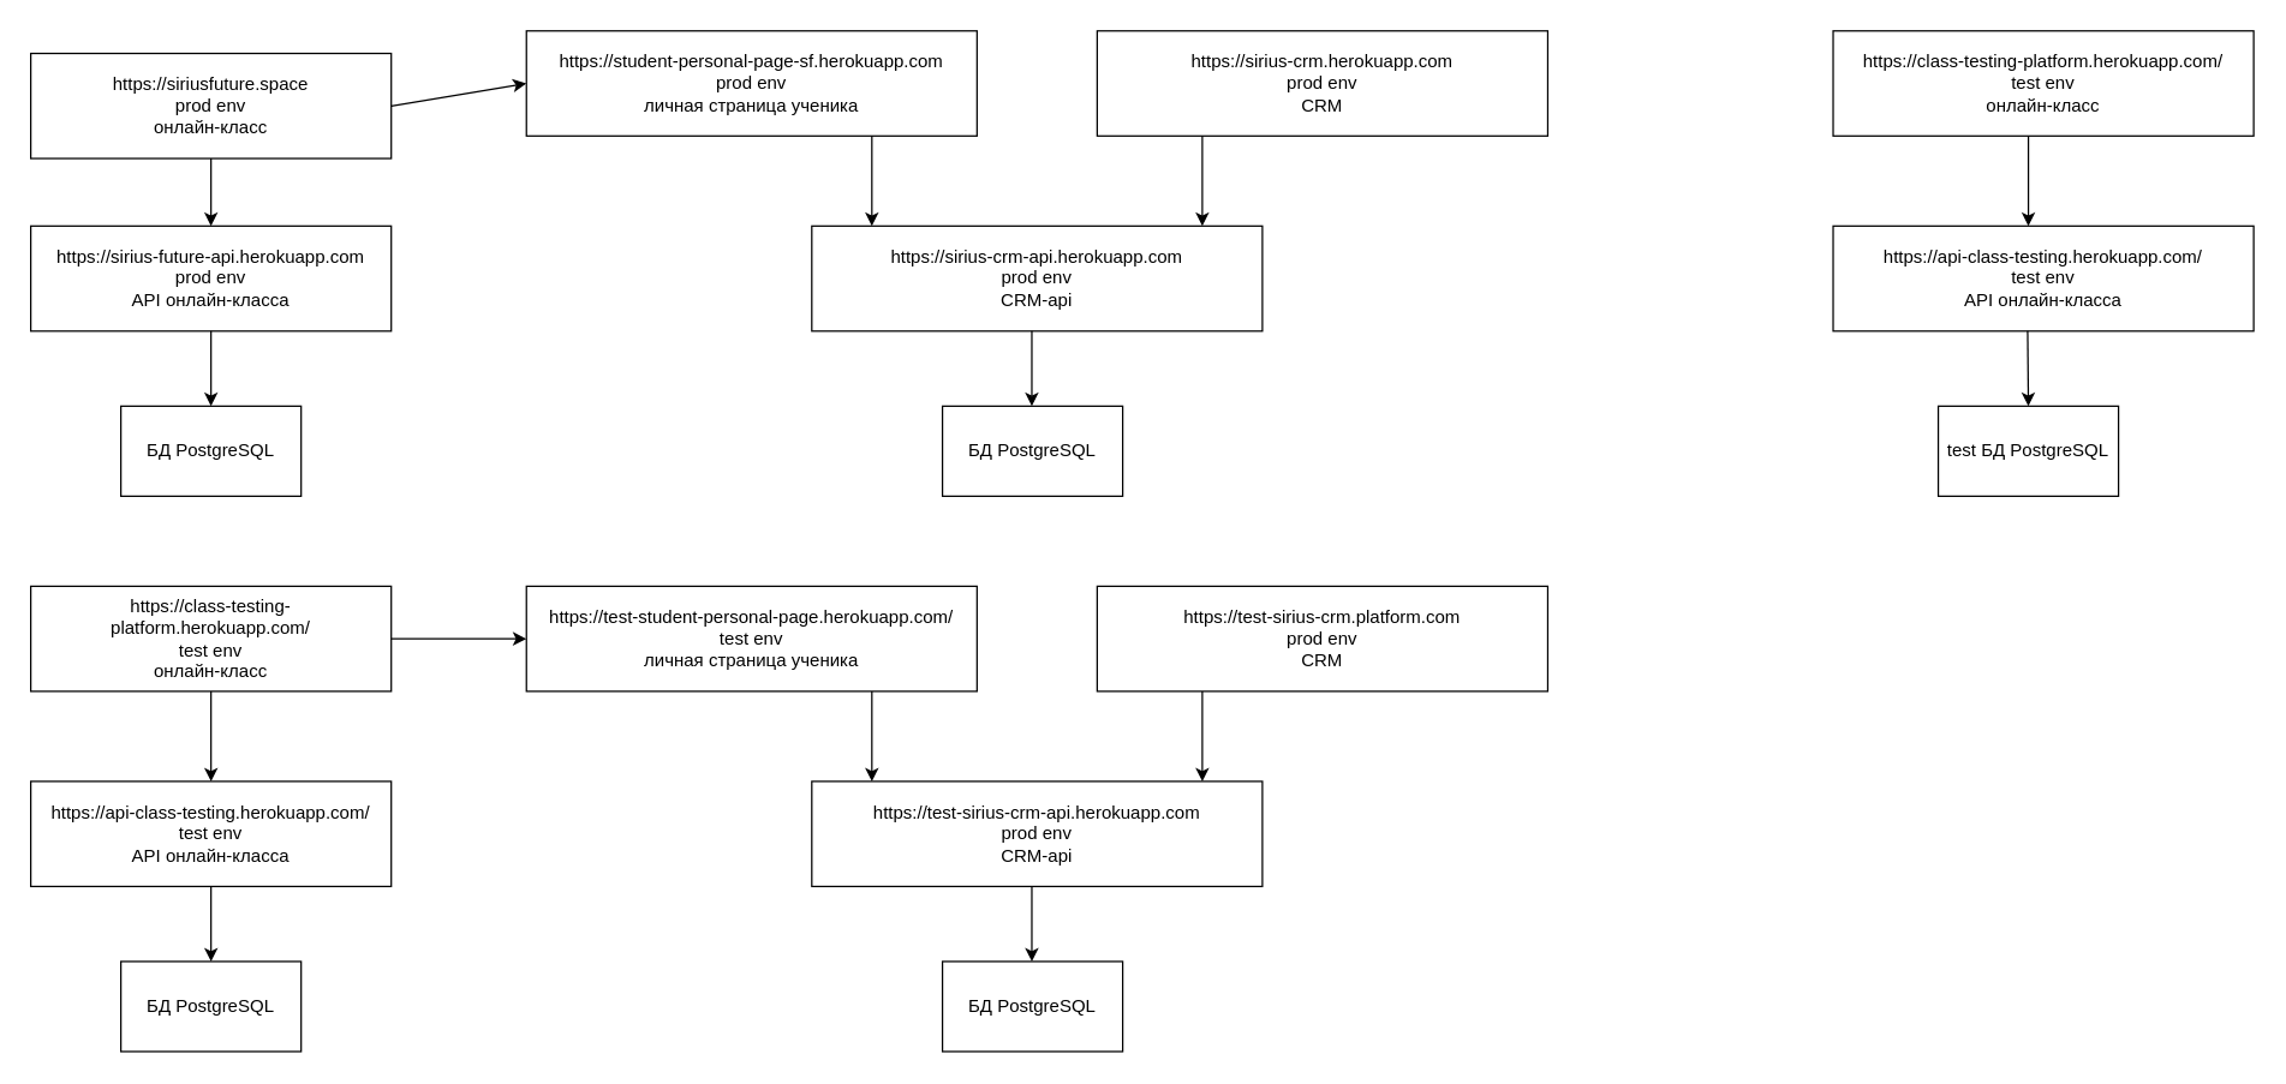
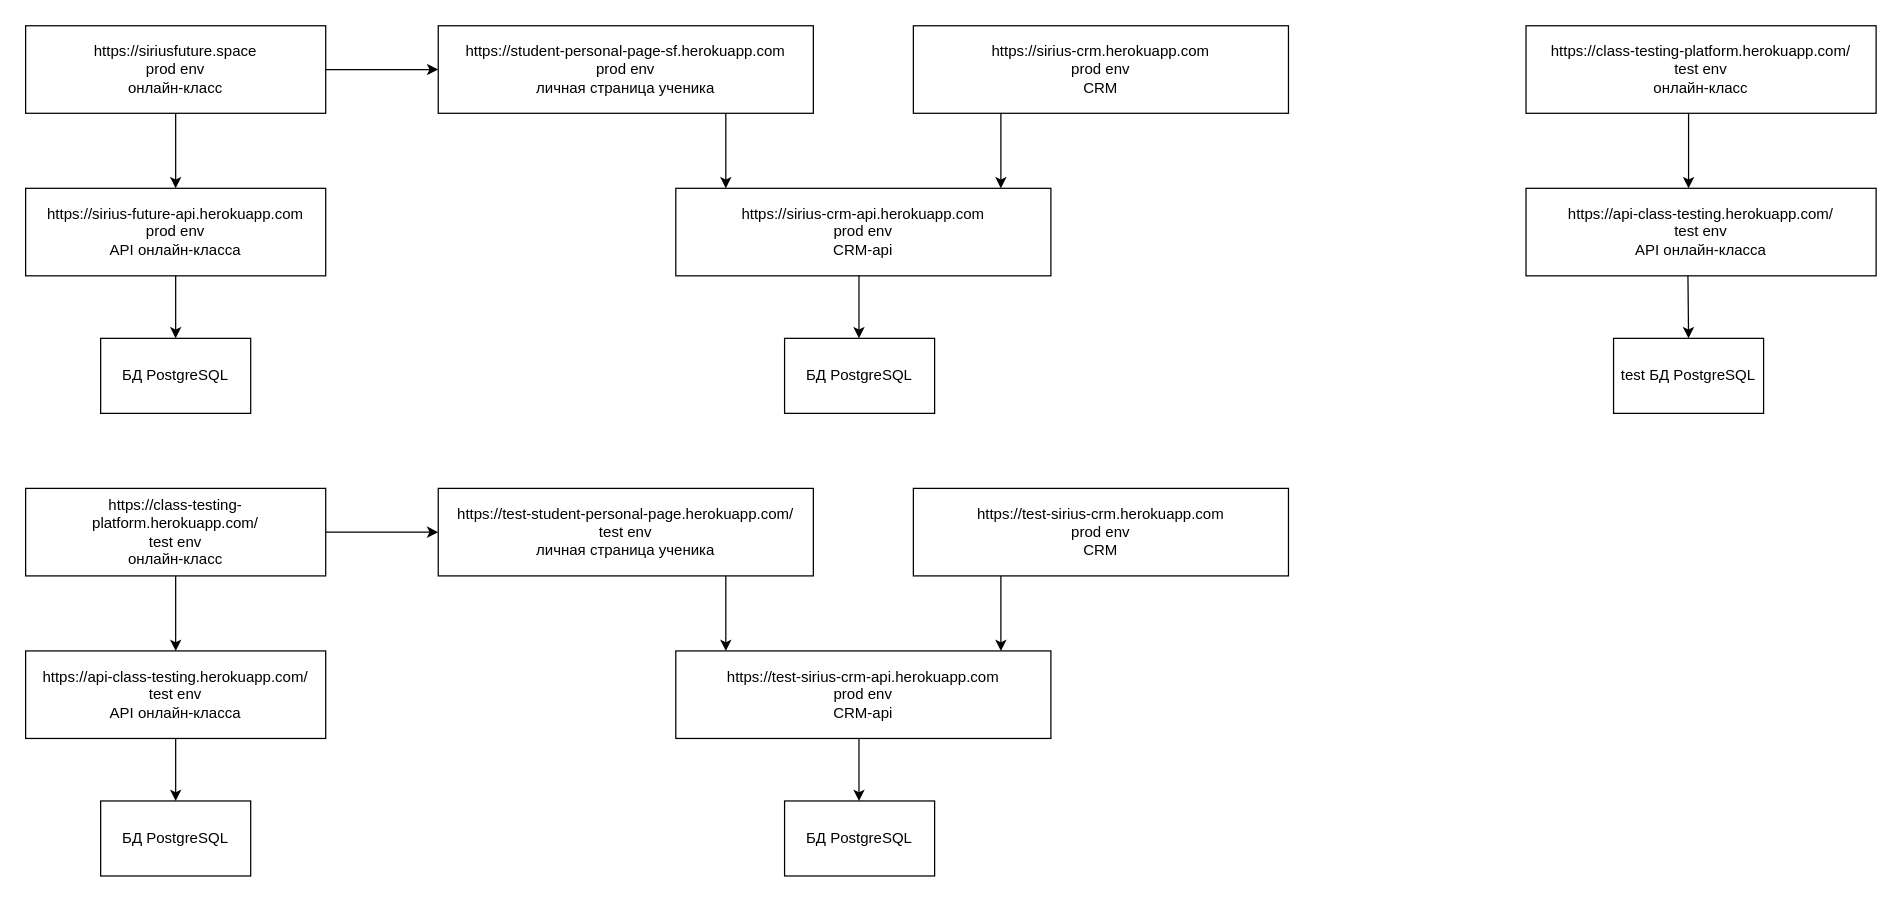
  <mxCell id="0" />
  <mxCell id="1" parent="0" />
- <mxCell id="2" value="https://siriusfuture.space&lt;br&gt;prod env&lt;br&gt;онлайн-класс" style="rounded=0;whiteSpace=wrap;html=1;" vertex="1" parent="1"><mxGeometry x="20" y="35" width="240" height="70" as="geometry" /></mxCell>
+ <mxCell id="2" value="https://siriusfuture.space&lt;br&gt;prod env&lt;br&gt;онлайн-класс" style="rounded=0;whiteSpace=wrap;html=1;" vertex="1" parent="1"><mxGeometry x="20" y="20" width="240" height="70" as="geometry" /></mxCell>
  <mxCell id="3" value="https://sirius-future-api.herokuapp.com&lt;br&gt;prod env&lt;br&gt;API онлайн-класса" style="rounded=0;whiteSpace=wrap;html=1;" vertex="1" parent="1"><mxGeometry x="20" y="150" width="240" height="70" as="geometry" /></mxCell>
  <mxCell id="4" value="" style="endArrow=classic;html=1;rounded=0;exitX=0.5;exitY=1;exitDx=0;exitDy=0;entryX=0.5;entryY=0;entryDx=0;entryDy=0;" edge="1" parent="1" source="2" target="3"><mxGeometry width="50" height="50" relative="1" as="geometry"><mxPoint x="190" y="170" as="sourcePoint" /><mxPoint x="240" y="120" as="targetPoint" /></mxGeometry></mxCell>
  <mxCell id="5" value="БД PostgreSQL" style="rounded=0;whiteSpace=wrap;html=1;" vertex="1" parent="1"><mxGeometry x="80" y="270" width="120" height="60" as="geometry" /></mxCell>
  <mxCell id="6" value="" style="endArrow=classic;html=1;rounded=0;exitX=0.5;exitY=1;exitDx=0;exitDy=0;entryX=0.5;entryY=0;entryDx=0;entryDy=0;" edge="1" parent="1" source="3" target="5"><mxGeometry width="50" height="50" relative="1" as="geometry"><mxPoint x="190" y="170" as="sourcePoint" /><mxPoint x="240" y="120" as="targetPoint" /></mxGeometry></mxCell>
  <mxCell id="7" value="https://class-testing-platform.herokuapp.com/&lt;br&gt;test env&lt;br&gt;онлайн-класс" style="rounded=0;whiteSpace=wrap;html=1;" vertex="1" parent="1"><mxGeometry x="1220" y="20" width="280" height="70" as="geometry" /></mxCell>
  <mxCell id="8" value="https://api-class-testing.herokuapp.com/&lt;br&gt;test env&lt;br&gt;API онлайн-класса" style="rounded=0;whiteSpace=wrap;html=1;" vertex="1" parent="1"><mxGeometry x="1220" y="150" width="280" height="70" as="geometry" /></mxCell>
  <mxCell id="9" value="test БД PostgreSQL" style="rounded=0;whiteSpace=wrap;html=1;" vertex="1" parent="1"><mxGeometry x="1290" y="270" width="120" height="60" as="geometry" /></mxCell>
  <mxCell id="10" value="" style="endArrow=classic;html=1;rounded=0;exitX=0.5;exitY=1;exitDx=0;exitDy=0;entryX=0.5;entryY=0;entryDx=0;entryDy=0;" edge="1" parent="1"><mxGeometry width="50" height="50" relative="1" as="geometry"><mxPoint x="1350" y="90" as="sourcePoint" /><mxPoint x="1350" y="150" as="targetPoint" /></mxGeometry></mxCell>
  <mxCell id="11" value="" style="endArrow=classic;html=1;rounded=0;exitX=0.5;exitY=1;exitDx=0;exitDy=0;" edge="1" parent="1"><mxGeometry width="50" height="50" relative="1" as="geometry"><mxPoint x="1349.5" y="220" as="sourcePoint" /><mxPoint x="1350" y="270" as="targetPoint" /></mxGeometry></mxCell>
  <mxCell id="12" value="https://student-personal-page-sf.herokuapp.com&lt;br&gt;prod env&lt;br&gt;личная страница ученика" style="rounded=0;whiteSpace=wrap;html=1;" vertex="1" parent="1"><mxGeometry x="350" y="20" width="300" height="70" as="geometry" /></mxCell>
  <mxCell id="13" value="" style="endArrow=classic;html=1;rounded=0;exitX=1;exitY=0.5;exitDx=0;exitDy=0;entryX=0;entryY=0.5;entryDx=0;entryDy=0;" edge="1" parent="1" source="2" target="12"><mxGeometry width="50" height="50" relative="1" as="geometry"><mxPoint x="300" y="90" as="sourcePoint" /><mxPoint x="300" y="150" as="targetPoint" /></mxGeometry></mxCell>
  <mxCell id="14" value="https://sirius-crm.herokuapp.com&lt;br&gt;prod env&lt;br&gt;CRM" style="rounded=0;whiteSpace=wrap;html=1;" vertex="1" parent="1"><mxGeometry x="730" y="20" width="300" height="70" as="geometry" /></mxCell>
  <mxCell id="15" value="https://sirius-crm-api.herokuapp.com&lt;br&gt;prod env&lt;br&gt;CRM-api" style="rounded=0;whiteSpace=wrap;html=1;" vertex="1" parent="1"><mxGeometry x="540" y="150" width="300" height="70" as="geometry" /></mxCell>
  <mxCell id="16" value="" style="endArrow=classic;html=1;rounded=0;exitX=0.5;exitY=1;exitDx=0;exitDy=0;entryX=0.5;entryY=0;entryDx=0;entryDy=0;" edge="1" parent="1"><mxGeometry width="50" height="50" relative="1" as="geometry"><mxPoint x="800" y="90" as="sourcePoint" /><mxPoint x="800" y="150" as="targetPoint" /></mxGeometry></mxCell>
  <mxCell id="17" value="" style="endArrow=classic;html=1;rounded=0;exitX=0.5;exitY=1;exitDx=0;exitDy=0;entryX=0.5;entryY=0;entryDx=0;entryDy=0;" edge="1" parent="1"><mxGeometry width="50" height="50" relative="1" as="geometry"><mxPoint x="580" y="90" as="sourcePoint" /><mxPoint x="580" y="150" as="targetPoint" /></mxGeometry></mxCell>
  <mxCell id="18" value="БД PostgreSQL" style="rounded=0;whiteSpace=wrap;html=1;" vertex="1" parent="1"><mxGeometry x="627" y="270" width="120" height="60" as="geometry" /></mxCell>
  <mxCell id="19" value="" style="endArrow=classic;html=1;rounded=0;exitX=0.5;exitY=1;exitDx=0;exitDy=0;entryX=0.5;entryY=0;entryDx=0;entryDy=0;" edge="1" parent="1"><mxGeometry width="50" height="50" relative="1" as="geometry"><mxPoint x="686.5" y="220" as="sourcePoint" /><mxPoint x="686.5" y="270" as="targetPoint" /></mxGeometry></mxCell>
  <mxCell id="20" value="https://class-testing-platform.herokuapp.com/&lt;br&gt;test env&lt;br&gt;онлайн-класс" style="rounded=0;whiteSpace=wrap;html=1;" vertex="1" parent="1"><mxGeometry x="20" y="390" width="240" height="70" as="geometry" /></mxCell>
  <mxCell id="21" value="https://api-class-testing.herokuapp.com/&lt;br&gt;test env&lt;br&gt;API онлайн-класса" style="rounded=0;whiteSpace=wrap;html=1;" vertex="1" parent="1"><mxGeometry x="20" y="520" width="240" height="70" as="geometry" /></mxCell>
  <mxCell id="22" value="" style="endArrow=classic;html=1;rounded=0;exitX=0.5;exitY=1;exitDx=0;exitDy=0;entryX=0.5;entryY=0;entryDx=0;entryDy=0;" edge="1" parent="1" source="20" target="21"><mxGeometry width="50" height="50" relative="1" as="geometry"><mxPoint x="190" y="540" as="sourcePoint" /><mxPoint x="240" y="490" as="targetPoint" /></mxGeometry></mxCell>
  <mxCell id="23" value="БД PostgreSQL" style="rounded=0;whiteSpace=wrap;html=1;" vertex="1" parent="1"><mxGeometry x="80" y="640" width="120" height="60" as="geometry" /></mxCell>
  <mxCell id="24" value="" style="endArrow=classic;html=1;rounded=0;exitX=0.5;exitY=1;exitDx=0;exitDy=0;entryX=0.5;entryY=0;entryDx=0;entryDy=0;" edge="1" parent="1" source="21" target="23"><mxGeometry width="50" height="50" relative="1" as="geometry"><mxPoint x="190" y="540" as="sourcePoint" /><mxPoint x="240" y="490" as="targetPoint" /></mxGeometry></mxCell>
  <mxCell id="25" value="https://test-student-personal-page.herokuapp.com/&lt;br&gt;test env&lt;br&gt;личная страница ученика" style="rounded=0;whiteSpace=wrap;html=1;" vertex="1" parent="1"><mxGeometry x="350" y="390" width="300" height="70" as="geometry" /></mxCell>
  <mxCell id="26" value="" style="endArrow=classic;html=1;rounded=0;exitX=1;exitY=0.5;exitDx=0;exitDy=0;entryX=0;entryY=0.5;entryDx=0;entryDy=0;" edge="1" parent="1" source="20" target="25"><mxGeometry width="50" height="50" relative="1" as="geometry"><mxPoint x="300" y="460" as="sourcePoint" /><mxPoint x="300" y="520" as="targetPoint" /></mxGeometry></mxCell>
- <mxCell id="27" value="https://test-sirius-crm.platform.com&lt;br&gt;prod env&lt;br&gt;CRM" style="rounded=0;whiteSpace=wrap;html=1;" vertex="1" parent="1"><mxGeometry x="730" y="390" width="300" height="70" as="geometry" /></mxCell>
+ <mxCell id="27" value="https://test-sirius-crm.herokuapp.com&lt;br&gt;prod env&lt;br&gt;CRM" style="rounded=0;whiteSpace=wrap;html=1;" vertex="1" parent="1"><mxGeometry x="730" y="390" width="300" height="70" as="geometry" /></mxCell>
  <mxCell id="28" value="https://test-sirius-crm-api.herokuapp.com&lt;br&gt;prod env&lt;br&gt;CRM-api" style="rounded=0;whiteSpace=wrap;html=1;" vertex="1" parent="1"><mxGeometry x="540" y="520" width="300" height="70" as="geometry" /></mxCell>
  <mxCell id="29" value="" style="endArrow=classic;html=1;rounded=0;exitX=0.5;exitY=1;exitDx=0;exitDy=0;entryX=0.5;entryY=0;entryDx=0;entryDy=0;" edge="1" parent="1"><mxGeometry width="50" height="50" relative="1" as="geometry"><mxPoint x="800" y="460" as="sourcePoint" /><mxPoint x="800" y="520" as="targetPoint" /></mxGeometry></mxCell>
  <mxCell id="30" value="" style="endArrow=classic;html=1;rounded=0;exitX=0.5;exitY=1;exitDx=0;exitDy=0;entryX=0.5;entryY=0;entryDx=0;entryDy=0;" edge="1" parent="1"><mxGeometry width="50" height="50" relative="1" as="geometry"><mxPoint x="580" y="460" as="sourcePoint" /><mxPoint x="580" y="520" as="targetPoint" /></mxGeometry></mxCell>
  <mxCell id="31" value="БД PostgreSQL" style="rounded=0;whiteSpace=wrap;html=1;" vertex="1" parent="1"><mxGeometry x="627" y="640" width="120" height="60" as="geometry" /></mxCell>
  <mxCell id="32" value="" style="endArrow=classic;html=1;rounded=0;exitX=0.5;exitY=1;exitDx=0;exitDy=0;entryX=0.5;entryY=0;entryDx=0;entryDy=0;" edge="1" parent="1"><mxGeometry width="50" height="50" relative="1" as="geometry"><mxPoint x="686.5" y="590" as="sourcePoint" /><mxPoint x="686.5" y="640" as="targetPoint" /></mxGeometry></mxCell>
